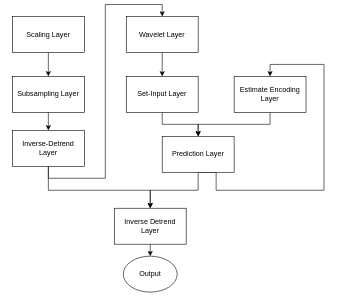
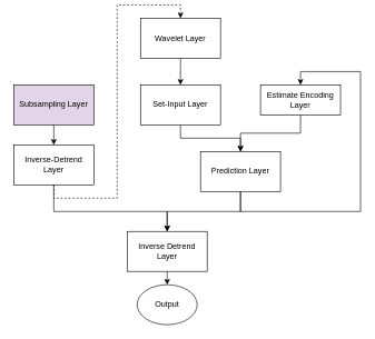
  <mxCell id="0" />
  <mxCell id="1" parent="0" />
- <mxCell id="2" style="edgeStyle=orthogonalEdgeStyle;rounded=0;orthogonalLoop=1;jettySize=auto;html=1;exitX=0.5;exitY=1;exitDx=0;exitDy=0;" parent="1" source="3" target="5" edge="1"><mxGeometry relative="1" as="geometry" /></mxCell>
- <mxCell id="3" value="Scaling Layer" style="rounded=0;whiteSpace=wrap;html=1;" parent="1" vertex="1"><mxGeometry x="20" y="20" width="120" height="60" as="geometry" /></mxCell>
  <mxCell id="4" style="edgeStyle=orthogonalEdgeStyle;rounded=0;orthogonalLoop=1;jettySize=auto;html=1;exitX=0.5;exitY=1;exitDx=0;exitDy=0;entryX=0.5;entryY=0;entryDx=0;entryDy=0;" parent="1" source="5" target="8" edge="1"><mxGeometry relative="1" as="geometry" /></mxCell>
- <mxCell id="5" value="Subsampling Layer" style="rounded=0;whiteSpace=wrap;html=1;" parent="1" vertex="1"><mxGeometry x="20" y="120" width="120" height="60" as="geometry" /></mxCell>
- <mxCell id="6" style="edgeStyle=orthogonalEdgeStyle;rounded=0;orthogonalLoop=1;jettySize=auto;html=1;exitX=0.5;exitY=1;exitDx=0;exitDy=0;entryX=0.5;entryY=0;entryDx=0;entryDy=0;" edge="1" parent="1" source="8" target="10"><mxGeometry relative="1" as="geometry" /></mxCell>
+ <mxCell id="5" value="Subsampling Layer" style="rounded=0;whiteSpace=wrap;html=1;fillColor=#e1d5e7;" parent="1" vertex="1"><mxGeometry x="20" y="120" width="120" height="60" as="geometry" /></mxCell>
+ <mxCell id="6" style="edgeStyle=orthogonalEdgeStyle;rounded=0;orthogonalLoop=1;jettySize=auto;html=1;exitX=0.5;exitY=1;exitDx=0;exitDy=0;entryX=0.5;entryY=0;entryDx=0;entryDy=0;dashed=1;" edge="1" parent="1" source="8" target="10"><mxGeometry relative="1" as="geometry" /></mxCell>
  <mxCell id="7" style="edgeStyle=orthogonalEdgeStyle;rounded=0;orthogonalLoop=1;jettySize=auto;html=1;exitX=0.5;exitY=1;exitDx=0;exitDy=0;" edge="1" parent="1" source="8" target="19"><mxGeometry relative="1" as="geometry"><Array as="points"><mxPoint x="80" y="310" /><mxPoint x="250" y="310" /></Array></mxGeometry></mxCell>
  <mxCell id="8" value="Inverse-Detrend Layer" style="rounded=0;whiteSpace=wrap;html=1;" parent="1" vertex="1"><mxGeometry x="20" y="210" width="120" height="60" as="geometry" /></mxCell>
  <mxCell id="9" style="edgeStyle=orthogonalEdgeStyle;rounded=0;orthogonalLoop=1;jettySize=auto;html=1;exitX=0.5;exitY=1;exitDx=0;exitDy=0;entryX=0.5;entryY=0;entryDx=0;entryDy=0;" edge="1" parent="1" source="10" target="12"><mxGeometry relative="1" as="geometry" /></mxCell>
  <mxCell id="10" value="Wavelet Layer" style="rounded=0;whiteSpace=wrap;html=1;" parent="1" vertex="1"><mxGeometry x="210" y="20" width="120" height="60" as="geometry" /></mxCell>
  <mxCell id="11" style="edgeStyle=orthogonalEdgeStyle;rounded=0;orthogonalLoop=1;jettySize=auto;html=1;exitX=0.5;exitY=1;exitDx=0;exitDy=0;" edge="1" parent="1" source="12" target="17"><mxGeometry relative="1" as="geometry" /></mxCell>
  <mxCell id="12" value="Set-Input Layer" style="rounded=0;whiteSpace=wrap;html=1;" parent="1" vertex="1"><mxGeometry x="210" y="120" width="120" height="60" as="geometry" /></mxCell>
  <mxCell id="13" style="edgeStyle=orthogonalEdgeStyle;rounded=0;orthogonalLoop=1;jettySize=auto;html=1;exitX=0.5;exitY=1;exitDx=0;exitDy=0;" edge="1" parent="1" source="14" target="17"><mxGeometry relative="1" as="geometry" /></mxCell>
- <mxCell id="14" value="Estimate Encoding Layer" style="rounded=0;whiteSpace=wrap;html=1;" parent="1" vertex="1"><mxGeometry x="390" y="120" width="120" height="60" as="geometry" /></mxCell>
+ <mxCell id="14" value="Estimate Encoding Layer" style="rounded=0;whiteSpace=wrap;html=1;" parent="1" vertex="1"><mxGeometry x="390" y="120" width="120" height="45" as="geometry" /></mxCell>
  <mxCell id="15" style="edgeStyle=orthogonalEdgeStyle;rounded=0;orthogonalLoop=1;jettySize=auto;html=1;exitX=0.5;exitY=1;exitDx=0;exitDy=0;" edge="1" parent="1" source="17" target="19"><mxGeometry relative="1" as="geometry" /></mxCell>
  <mxCell id="16" style="edgeStyle=orthogonalEdgeStyle;rounded=0;orthogonalLoop=1;jettySize=auto;html=1;exitX=0.5;exitY=1;exitDx=0;exitDy=0;entryX=0.5;entryY=0;entryDx=0;entryDy=0;" edge="1" parent="1" source="17" target="14"><mxGeometry relative="1" as="geometry"><Array as="points"><mxPoint x="360" y="310" /><mxPoint x="540" y="310" /><mxPoint x="540" y="100" /><mxPoint x="450" y="100" /></Array></mxGeometry></mxCell>
- <mxCell id="17" value="Prediction Layer" style="rounded=0;whiteSpace=wrap;html=1;" parent="1" vertex="1"><mxGeometry x="270" y="220" width="120" height="60" as="geometry" /></mxCell>
+ <mxCell id="17" value="Prediction Layer" style="rounded=0;whiteSpace=wrap;html=1;" parent="1" vertex="1"><mxGeometry x="300" y="220" width="120" height="60" as="geometry" /></mxCell>
  <mxCell id="18" style="edgeStyle=orthogonalEdgeStyle;rounded=0;orthogonalLoop=1;jettySize=auto;html=1;exitX=0.5;exitY=1;exitDx=0;exitDy=0;entryX=0.5;entryY=0;entryDx=0;entryDy=0;" parent="1" source="19" edge="1"><mxGeometry relative="1" as="geometry"><mxPoint x="250" y="420" as="targetPoint" /></mxGeometry></mxCell>
  <mxCell id="19" value="Inverse Detrend Layer" style="rounded=0;whiteSpace=wrap;html=1;" parent="1" vertex="1"><mxGeometry x="190" y="340" width="120" height="60" as="geometry" /></mxCell>
  <mxCell id="20" value="Output" style="ellipse;whiteSpace=wrap;html=1;" parent="1" vertex="1"><mxGeometry x="205" y="420" width="90" height="60" as="geometry" /></mxCell>
